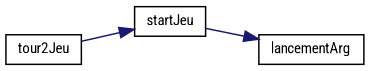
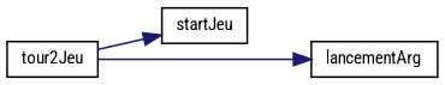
  digraph {
    fontname="Roboto Condensed"
    rankdir=RL
    node [color=black fillcolor=white fontname="Roboto Condensed" fontsize=10 shape=record style=filled]
    edge [color=midnightblue dir=back fontname="Roboto Condensed" fontsize=10 labelfontname=Helvetica labelfontsize=10 style=solid]
    n1 [height=0.2 label=lancementArg width=0.4]
    n2 [height=0.2 label=startJeu width=0.4]
    n3 [height=0.2 label=tour2Jeu width=0.4]
-   n1 -> n2
+   n1 -> n3
    n2 -> n3
  }
